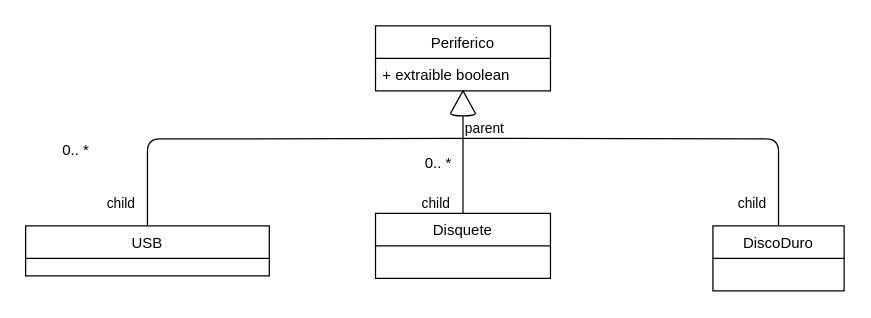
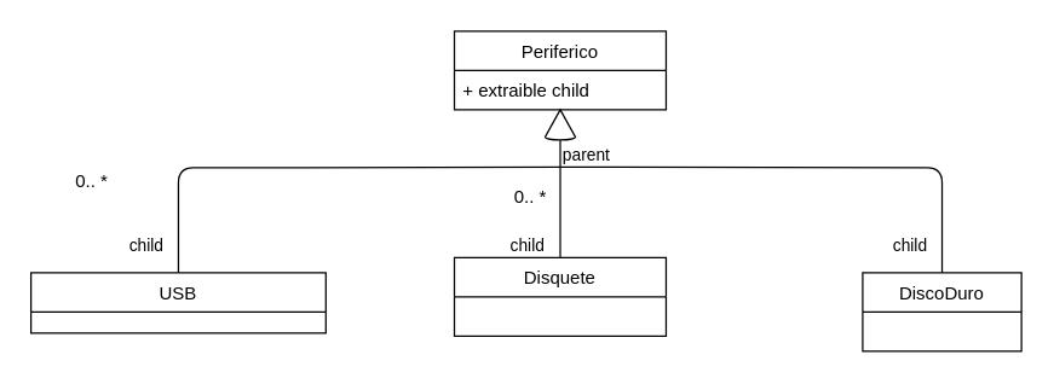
  <mxCell id="0" />
  <mxCell id="1" parent="0" />
  <mxCell id="2" value="Periferico" style="swimlane;fontStyle=0;childLayout=stackLayout;horizontal=1;startSize=26;fillColor=none;horizontalStack=0;resizeParent=1;resizeParentMax=0;resizeLast=0;collapsible=1;marginBottom=0;" vertex="1" parent="1"><mxGeometry x="300" y="20" width="140" height="52" as="geometry" /></mxCell>
- <mxCell id="3" value="+ extraible boolean" style="text;strokeColor=none;fillColor=none;align=left;verticalAlign=top;spacingLeft=4;spacingRight=4;overflow=hidden;rotatable=0;points=[[0,0.5],[1,0.5]];portConstraint=eastwest;" vertex="1" parent="2"><mxGeometry y="26" width="140" height="26" as="geometry" /></mxCell>
+ <mxCell id="3" value="+ extraible child" style="text;strokeColor=none;fillColor=none;align=left;verticalAlign=top;spacingLeft=4;spacingRight=4;overflow=hidden;rotatable=0;points=[[0,0.5],[1,0.5]];portConstraint=eastwest;" vertex="1" parent="2"><mxGeometry y="26" width="140" height="26" as="geometry" /></mxCell>
  <mxCell id="4" value="USB" style="swimlane;fontStyle=0;childLayout=stackLayout;horizontal=1;startSize=26;fillColor=none;horizontalStack=0;resizeParent=1;resizeParentMax=0;resizeLast=0;collapsible=1;marginBottom=0;" vertex="1" parent="1"><mxGeometry x="20" y="180" width="195" height="40" as="geometry" /></mxCell>
  <mxCell id="5" value="Disquete" style="swimlane;fontStyle=0;childLayout=stackLayout;horizontal=1;startSize=26;fillColor=none;horizontalStack=0;resizeParent=1;resizeParentMax=0;resizeLast=0;collapsible=1;marginBottom=0;" vertex="1" parent="1"><mxGeometry x="300" y="170" width="140" height="52" as="geometry" /></mxCell>
  <mxCell id="6" value="DiscoDuro" style="swimlane;fontStyle=0;childLayout=stackLayout;horizontal=1;startSize=26;fillColor=none;horizontalStack=0;resizeParent=1;resizeParentMax=0;resizeLast=0;collapsible=1;marginBottom=0;" vertex="1" parent="1"><mxGeometry x="570" y="180" width="105" height="52" as="geometry" /></mxCell>
  <mxCell id="7" value="" style="verticalLabelPosition=bottom;verticalAlign=top;html=1;shape=mxgraph.basic.cone2;dx=0.5;dy=0.9;" vertex="1" parent="1"><mxGeometry x="360" y="72" width="20" height="20" as="geometry" /></mxCell>
  <mxCell id="8" value="" style="endArrow=none;html=1;edgeStyle=orthogonalEdgeStyle;exitX=0;exitY=0;exitDx=10;exitDy=20;exitPerimeter=0;" edge="1" parent="1" source="7"><mxGeometry relative="1" as="geometry"><mxPoint x="350" y="230" as="sourcePoint" /><mxPoint x="370" y="170" as="targetPoint" /></mxGeometry></mxCell>
  <mxCell id="9" value="child" style="edgeLabel;resizable=0;html=1;align=right;verticalAlign=bottom;" connectable="0" vertex="1" parent="8"><mxGeometry x="1" relative="1" as="geometry"><mxPoint x="-10" as="offset" /></mxGeometry></mxCell>
  <mxCell id="10" value="" style="endArrow=none;html=1;edgeStyle=orthogonalEdgeStyle;entryX=0.5;entryY=0;entryDx=0;entryDy=0;" edge="1" parent="1" target="6"><mxGeometry relative="1" as="geometry"><mxPoint x="370" y="110" as="sourcePoint" /><mxPoint x="510" y="230" as="targetPoint" /></mxGeometry></mxCell>
  <mxCell id="11" value="parent" style="edgeLabel;resizable=0;html=1;align=left;verticalAlign=bottom;" connectable="0" vertex="1" parent="10"><mxGeometry x="-1" relative="1" as="geometry" /></mxCell>
  <mxCell id="12" value="child" style="edgeLabel;resizable=0;html=1;align=right;verticalAlign=bottom;" connectable="0" vertex="1" parent="10"><mxGeometry x="1" relative="1" as="geometry"><mxPoint x="-10" y="-10" as="offset" /></mxGeometry></mxCell>
  <mxCell id="13" value="" style="endArrow=none;html=1;edgeStyle=orthogonalEdgeStyle;entryX=0.5;entryY=0;entryDx=0;entryDy=0;" edge="1" parent="1" target="4"><mxGeometry relative="1" as="geometry"><mxPoint x="370" y="110" as="sourcePoint" /><mxPoint x="510" y="230" as="targetPoint" /></mxGeometry></mxCell>
  <mxCell id="14" value="parent" style="edgeLabel;resizable=0;html=1;align=left;verticalAlign=bottom;" connectable="0" vertex="1" parent="13"><mxGeometry x="-1" relative="1" as="geometry" /></mxCell>
  <mxCell id="15" value="child" style="edgeLabel;resizable=0;html=1;align=right;verticalAlign=bottom;" connectable="0" vertex="1" parent="13"><mxGeometry x="1" relative="1" as="geometry"><mxPoint x="-10" y="-10" as="offset" /></mxGeometry></mxCell>
  <mxCell id="16" value="0.. *" style="text;html=1;align=center;verticalAlign=middle;resizable=0;points=[];autosize=1;" vertex="1" parent="1"><mxGeometry x="40" y="110" width="40" height="20" as="geometry" /></mxCell>
  <mxCell id="17" value="0.. *" style="text;html=1;align=center;verticalAlign=middle;resizable=0;points=[];autosize=1;" vertex="1" parent="1"><mxGeometry x="330" y="120" width="40" height="20" as="geometry" /></mxCell>
